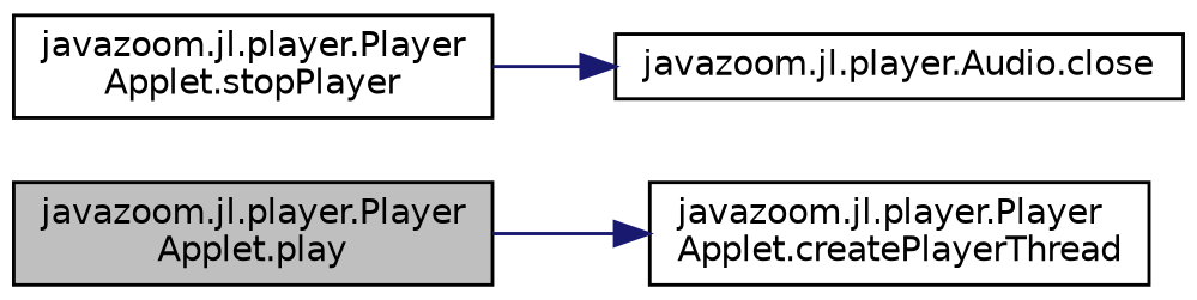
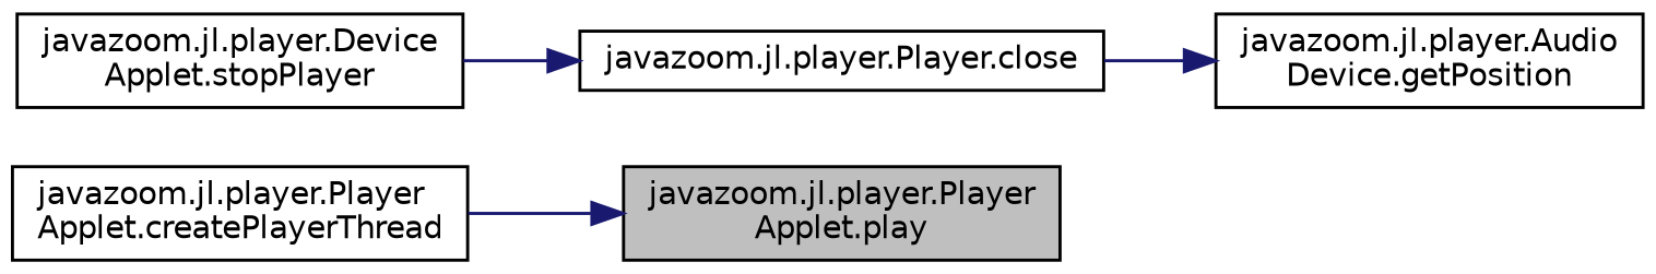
  digraph {
    rankdir=LR
    node [color=black fillcolor=white fontname=Helvetica fontsize=10 shape=record style=filled]
    edge [color=midnightblue fontname=Helvetica fontsize=10 labelfontname=Helvetica labelfontsize=10 style=solid]
    n1 [fillcolor=grey75 fontcolor=black height=0.2 label="javazoom.jl.player.Player\lApplet.play" width=0.4]
    n2 [height=0.2 label="javazoom.jl.player.Player\lApplet.createPlayerThread" width=0.4]
-   n3 [height=0.2 label="javazoom.jl.player.Player\lApplet.stopPlayer" width=0.4]
-   n4 [height=0.2 label="javazoom.jl.player.Audio.close" width=0.4]
-   n1 -> n2
+   n3 [height=0.2 label="javazoom.jl.player.Device\lApplet.stopPlayer" width=0.4]
+   n4 [height=0.2 label="javazoom.jl.player.Player.close" width=0.4]
+   n5 [height=0.2 label="javazoom.jl.player.Audio\lDevice.getPosition" width=0.4]
+   n2 -> n1
    n3 -> n4
+   n4 -> n5
  }
